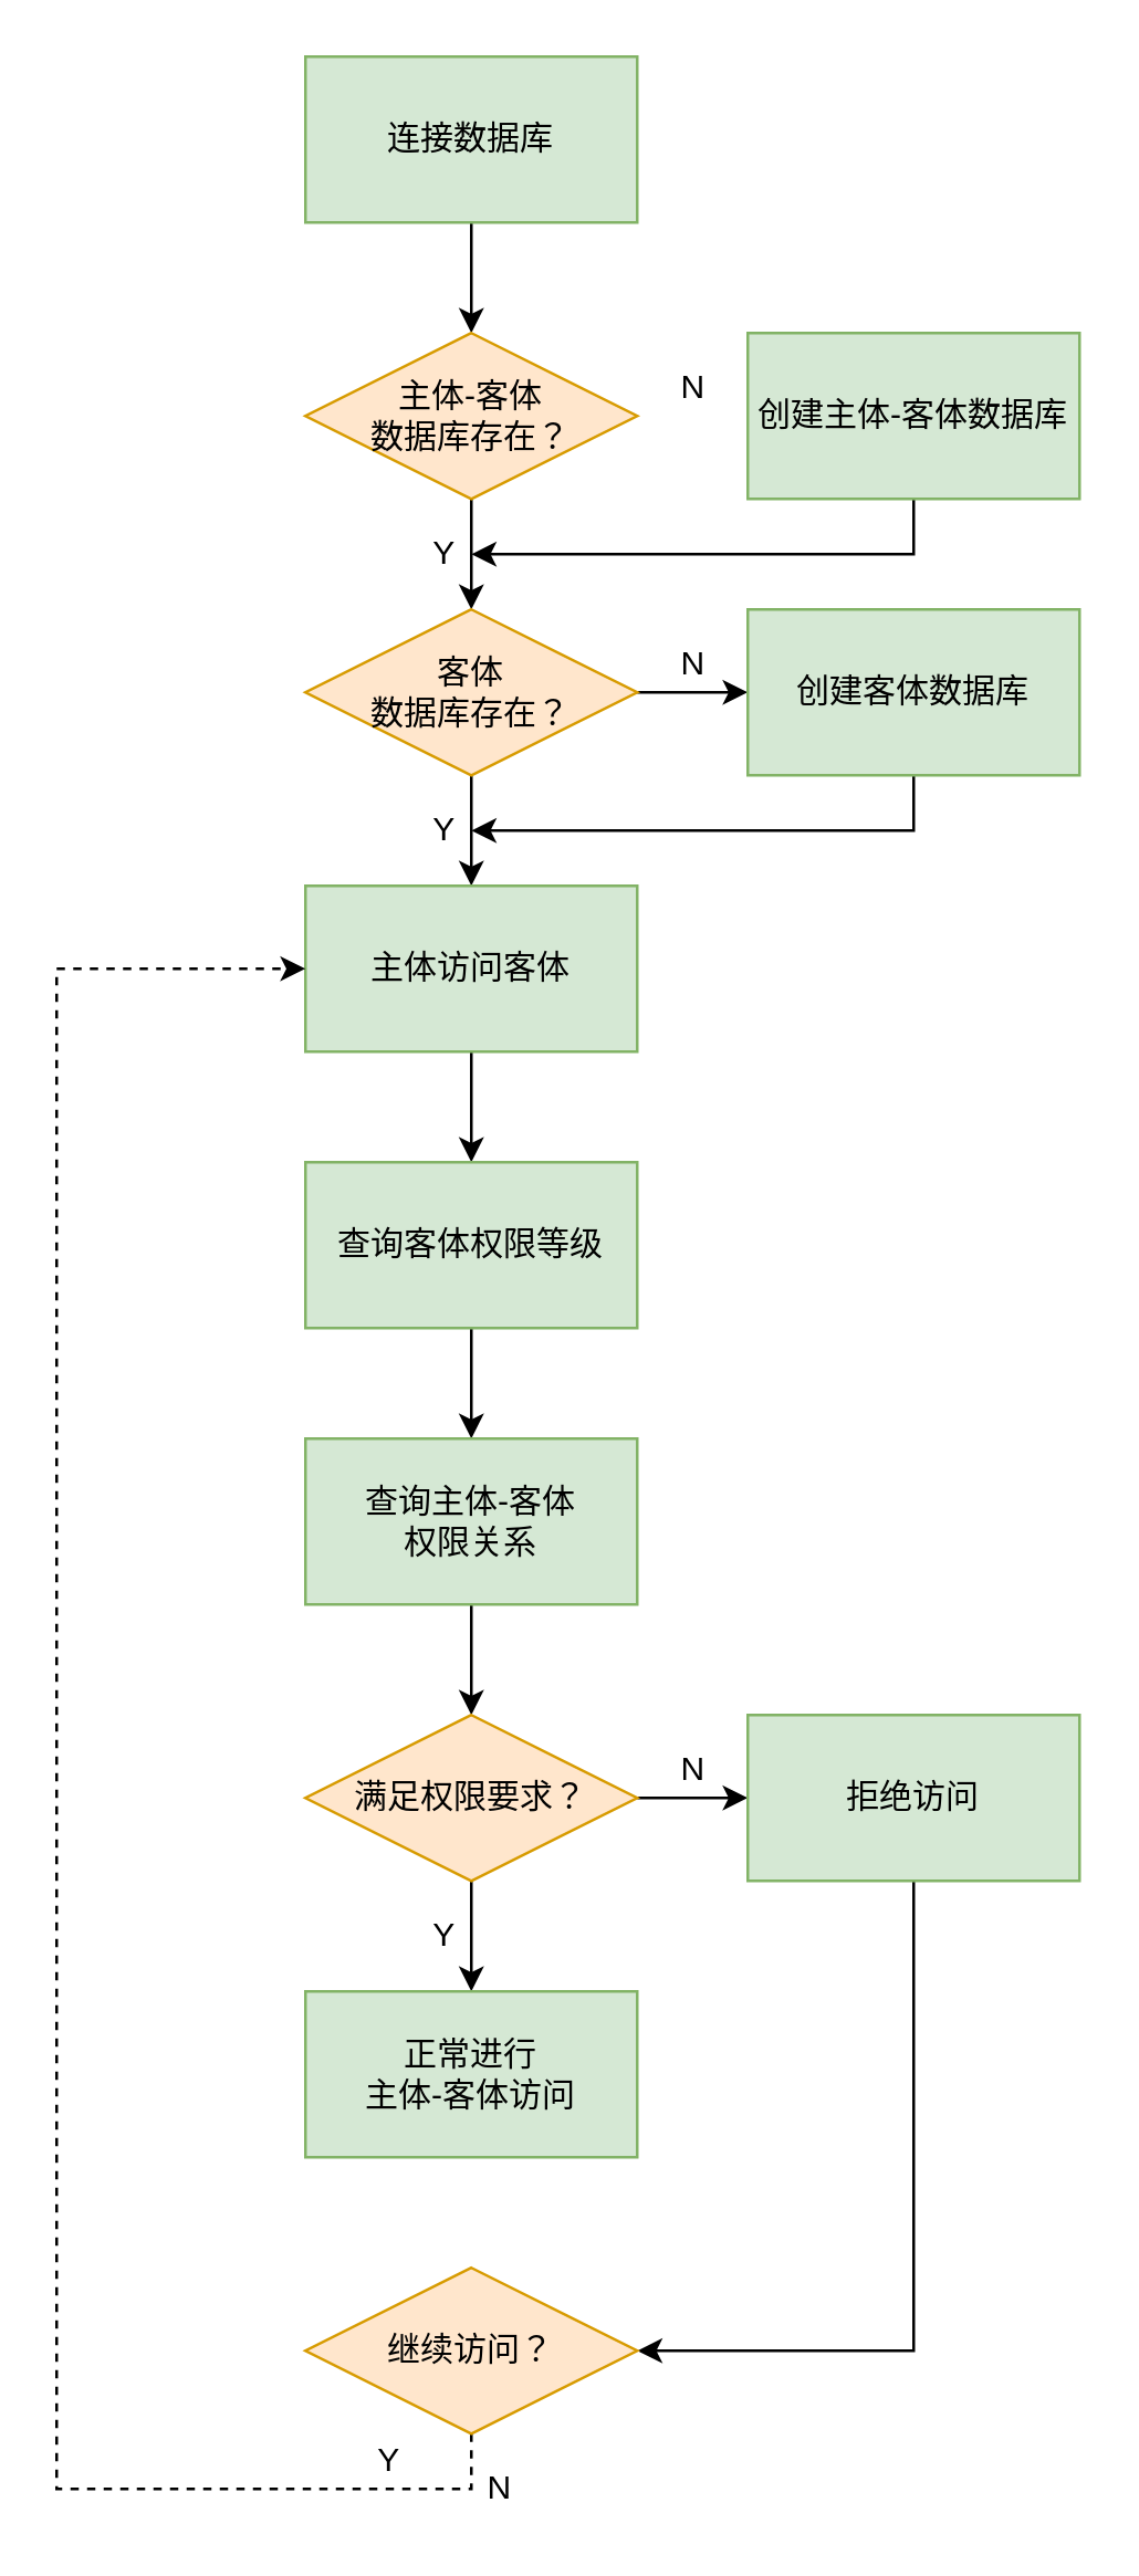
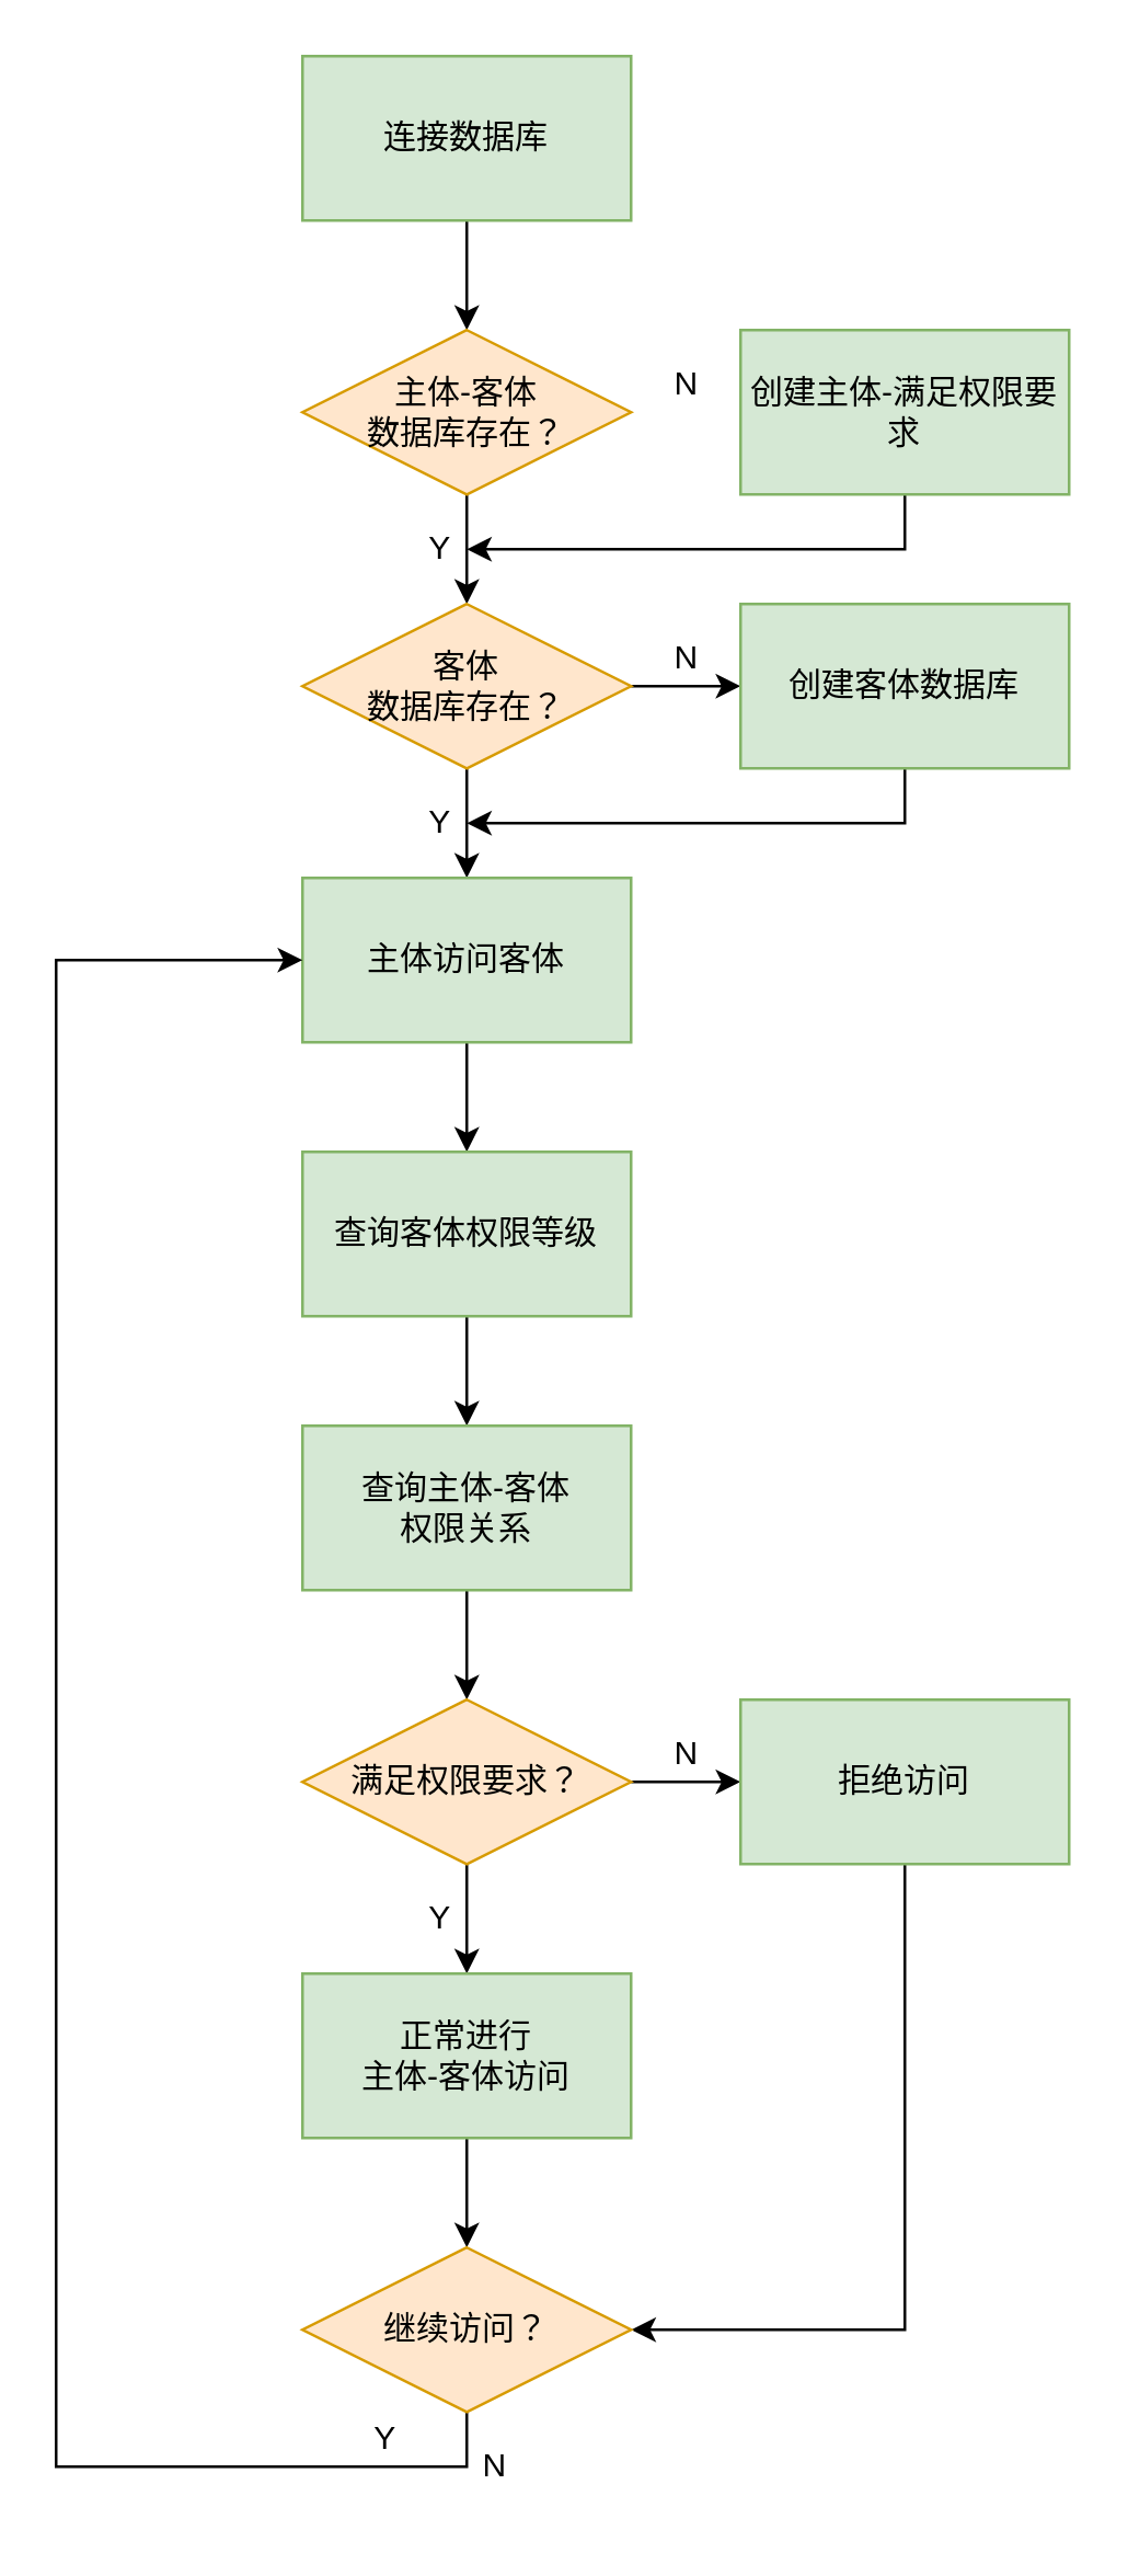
  <mxCell id="0" />
  <mxCell id="1" parent="0" />
  <mxCell id="2" style="edgeStyle=orthogonalEdgeStyle;rounded=0;orthogonalLoop=1;jettySize=auto;html=1;exitX=0.5;exitY=1;exitDx=0;exitDy=0;entryX=0.5;entryY=0;entryDx=0;entryDy=0;" edge="1" parent="1" source="3" target="5"><mxGeometry relative="1" as="geometry" /></mxCell>
  <mxCell id="3" value="连接数据库" style="rounded=0;whiteSpace=wrap;html=1;fillColor=#d5e8d4;strokeColor=#82b366;" vertex="1" parent="1"><mxGeometry x="110" y="20" width="120" height="60" as="geometry" /></mxCell>
  <mxCell id="4" style="edgeStyle=orthogonalEdgeStyle;rounded=0;orthogonalLoop=1;jettySize=auto;html=1;exitX=0.5;exitY=1;exitDx=0;exitDy=0;entryX=0.5;entryY=0;entryDx=0;entryDy=0;" edge="1" parent="1" source="5" target="10"><mxGeometry relative="1" as="geometry" /></mxCell>
  <mxCell id="5" value="主体-客体&lt;br&gt;数据库存在？" style="rhombus;whiteSpace=wrap;html=1;fillColor=#ffe6cc;strokeColor=#d79b00;" vertex="1" parent="1"><mxGeometry x="110" y="120" width="120" height="60" as="geometry" /></mxCell>
  <mxCell id="6" style="edgeStyle=orthogonalEdgeStyle;rounded=0;orthogonalLoop=1;jettySize=auto;html=1;exitX=0.5;exitY=1;exitDx=0;exitDy=0;" edge="1" parent="1" source="7"><mxGeometry relative="1" as="geometry"><mxPoint x="170" y="200" as="targetPoint" /><Array as="points"><mxPoint x="330" y="200" /></Array></mxGeometry></mxCell>
- <mxCell id="7" value="创建主体-客体数据库" style="rounded=0;whiteSpace=wrap;html=1;fillColor=#d5e8d4;strokeColor=#82b366;" vertex="1" parent="1"><mxGeometry x="270" y="120" width="120" height="60" as="geometry" /></mxCell>
+ <mxCell id="7" value="创建主体-满足权限要求" style="rounded=0;whiteSpace=wrap;html=1;fillColor=#d5e8d4;strokeColor=#82b366;" vertex="1" parent="1"><mxGeometry x="270" y="120" width="120" height="60" as="geometry" /></mxCell>
  <mxCell id="8" style="edgeStyle=orthogonalEdgeStyle;rounded=0;orthogonalLoop=1;jettySize=auto;html=1;exitX=0.5;exitY=1;exitDx=0;exitDy=0;entryX=0.5;entryY=0;entryDx=0;entryDy=0;" edge="1" parent="1" source="10" target="14"><mxGeometry relative="1" as="geometry" /></mxCell>
  <mxCell id="9" style="edgeStyle=orthogonalEdgeStyle;rounded=0;orthogonalLoop=1;jettySize=auto;html=1;exitX=1;exitY=0.5;exitDx=0;exitDy=0;entryX=0;entryY=0.5;entryDx=0;entryDy=0;" edge="1" parent="1" source="10" target="12"><mxGeometry relative="1" as="geometry" /></mxCell>
  <mxCell id="10" value="客体&lt;br&gt;数据库存在？" style="rhombus;whiteSpace=wrap;html=1;fillColor=#ffe6cc;strokeColor=#d79b00;" vertex="1" parent="1"><mxGeometry x="110" y="220" width="120" height="60" as="geometry" /></mxCell>
  <mxCell id="11" style="edgeStyle=orthogonalEdgeStyle;rounded=0;orthogonalLoop=1;jettySize=auto;html=1;exitX=0.5;exitY=1;exitDx=0;exitDy=0;" edge="1" parent="1" source="12"><mxGeometry relative="1" as="geometry"><mxPoint x="170" y="300" as="targetPoint" /><Array as="points"><mxPoint x="330" y="300" /></Array></mxGeometry></mxCell>
  <mxCell id="12" value="创建客体数据库" style="rounded=0;whiteSpace=wrap;html=1;fillColor=#d5e8d4;strokeColor=#82b366;" vertex="1" parent="1"><mxGeometry x="270" y="220" width="120" height="60" as="geometry" /></mxCell>
  <mxCell id="13" style="edgeStyle=orthogonalEdgeStyle;rounded=0;orthogonalLoop=1;jettySize=auto;html=1;exitX=0.5;exitY=1;exitDx=0;exitDy=0;entryX=0.5;entryY=0;entryDx=0;entryDy=0;" edge="1" parent="1" source="14" target="16"><mxGeometry relative="1" as="geometry" /></mxCell>
  <mxCell id="14" value="主体访问客体" style="rounded=0;whiteSpace=wrap;html=1;fillColor=#d5e8d4;strokeColor=#82b366;" vertex="1" parent="1"><mxGeometry x="110" y="320" width="120" height="60" as="geometry" /></mxCell>
  <mxCell id="15" style="edgeStyle=orthogonalEdgeStyle;rounded=0;orthogonalLoop=1;jettySize=auto;html=1;exitX=0.5;exitY=1;exitDx=0;exitDy=0;entryX=0.5;entryY=0;entryDx=0;entryDy=0;" edge="1" parent="1" source="16" target="18"><mxGeometry relative="1" as="geometry" /></mxCell>
  <mxCell id="16" value="查询客体权限等级" style="rounded=0;whiteSpace=wrap;html=1;fillColor=#d5e8d4;strokeColor=#82b366;" vertex="1" parent="1"><mxGeometry x="110" y="420" width="120" height="60" as="geometry" /></mxCell>
  <mxCell id="17" style="edgeStyle=orthogonalEdgeStyle;rounded=0;orthogonalLoop=1;jettySize=auto;html=1;exitX=0.5;exitY=1;exitDx=0;exitDy=0;entryX=0.5;entryY=0;entryDx=0;entryDy=0;" edge="1" parent="1" source="18" target="21"><mxGeometry relative="1" as="geometry" /></mxCell>
  <mxCell id="18" value="查询主体-客体&lt;br&gt;权限关系" style="rounded=0;whiteSpace=wrap;html=1;fillColor=#d5e8d4;strokeColor=#82b366;" vertex="1" parent="1"><mxGeometry x="110" y="520" width="120" height="60" as="geometry" /></mxCell>
  <mxCell id="19" style="edgeStyle=orthogonalEdgeStyle;rounded=0;orthogonalLoop=1;jettySize=auto;html=1;exitX=1;exitY=0.5;exitDx=0;exitDy=0;entryX=0;entryY=0.5;entryDx=0;entryDy=0;" edge="1" parent="1" source="21" target="23"><mxGeometry relative="1" as="geometry" /></mxCell>
  <mxCell id="20" style="edgeStyle=orthogonalEdgeStyle;rounded=0;orthogonalLoop=1;jettySize=auto;html=1;exitX=0.5;exitY=1;exitDx=0;exitDy=0;entryX=0.5;entryY=0;entryDx=0;entryDy=0;" edge="1" parent="1" source="21" target="25"><mxGeometry relative="1" as="geometry" /></mxCell>
  <mxCell id="21" value="满足权限要求？" style="rhombus;whiteSpace=wrap;html=1;fillColor=#ffe6cc;strokeColor=#d79b00;" vertex="1" parent="1"><mxGeometry x="110" y="620" width="120" height="60" as="geometry" /></mxCell>
  <mxCell id="22" style="edgeStyle=orthogonalEdgeStyle;rounded=0;orthogonalLoop=1;jettySize=auto;html=1;exitX=0.5;exitY=1;exitDx=0;exitDy=0;entryX=1;entryY=0.5;entryDx=0;entryDy=0;" edge="1" parent="1" source="23" target="33"><mxGeometry relative="1" as="geometry" /></mxCell>
  <mxCell id="23" value="&lt;font face=&quot;helvetica&quot;&gt;拒绝访问&lt;/font&gt;" style="rounded=0;whiteSpace=wrap;html=1;fillColor=#d5e8d4;strokeColor=#82b366;" vertex="1" parent="1"><mxGeometry x="270" y="620" width="120" height="60" as="geometry" /></mxCell>
+ <mxCell id="24" style="edgeStyle=orthogonalEdgeStyle;rounded=0;orthogonalLoop=1;jettySize=auto;html=1;exitX=0.5;exitY=1;exitDx=0;exitDy=0;entryX=0.5;entryY=0;entryDx=0;entryDy=0;" edge="1" parent="1" source="25" target="33"><mxGeometry relative="1" as="geometry" /></mxCell>
  <mxCell id="25" value="正常进行&lt;br&gt;主体-客体访问" style="rounded=0;whiteSpace=wrap;html=1;fillColor=#d5e8d4;strokeColor=#82b366;" vertex="1" parent="1"><mxGeometry x="110" y="720" width="120" height="60" as="geometry" /></mxCell>
  <mxCell id="26" value="Y" style="text;html=1;align=center;verticalAlign=middle;resizable=0;points=[];autosize=1;strokeColor=none;fillColor=none;" vertex="1" parent="1"><mxGeometry x="150" y="190" width="20" height="20" as="geometry" /></mxCell>
  <mxCell id="27" value="N" style="text;html=1;align=center;verticalAlign=middle;resizable=0;points=[];autosize=1;strokeColor=none;fillColor=none;" vertex="1" parent="1"><mxGeometry x="240" y="130" width="20" height="20" as="geometry" /></mxCell>
  <mxCell id="28" value="Y" style="text;html=1;align=center;verticalAlign=middle;resizable=0;points=[];autosize=1;strokeColor=none;fillColor=none;" vertex="1" parent="1"><mxGeometry x="150" y="290" width="20" height="20" as="geometry" /></mxCell>
  <mxCell id="29" value="N" style="text;html=1;align=center;verticalAlign=middle;resizable=0;points=[];autosize=1;strokeColor=none;fillColor=none;" vertex="1" parent="1"><mxGeometry x="240" y="230" width="20" height="20" as="geometry" /></mxCell>
  <mxCell id="30" value="Y" style="text;html=1;align=center;verticalAlign=middle;resizable=0;points=[];autosize=1;strokeColor=none;fillColor=none;" vertex="1" parent="1"><mxGeometry x="150" y="690" width="20" height="20" as="geometry" /></mxCell>
  <mxCell id="31" value="N" style="text;html=1;align=center;verticalAlign=middle;resizable=0;points=[];autosize=1;strokeColor=none;fillColor=none;" vertex="1" parent="1"><mxGeometry x="240" y="630" width="20" height="20" as="geometry" /></mxCell>
- <mxCell id="32" style="edgeStyle=orthogonalEdgeStyle;rounded=0;orthogonalLoop=1;jettySize=auto;html=1;exitX=0.5;exitY=1;exitDx=0;exitDy=0;entryX=0;entryY=0.5;entryDx=0;entryDy=0;dashed=1;" edge="1" parent="1" source="33" target="14"><mxGeometry relative="1" as="geometry"><Array as="points"><mxPoint x="170" y="900" /><mxPoint x="20" y="900" /><mxPoint x="20" y="350" /></Array></mxGeometry></mxCell>
+ <mxCell id="32" style="edgeStyle=orthogonalEdgeStyle;rounded=0;orthogonalLoop=1;jettySize=auto;html=1;exitX=0.5;exitY=1;exitDx=0;exitDy=0;entryX=0;entryY=0.5;entryDx=0;entryDy=0;" edge="1" parent="1" source="33" target="14"><mxGeometry relative="1" as="geometry"><Array as="points"><mxPoint x="170" y="900" /><mxPoint x="20" y="900" /><mxPoint x="20" y="350" /></Array></mxGeometry></mxCell>
  <mxCell id="33" value="继续访问？" style="rhombus;whiteSpace=wrap;html=1;fillColor=#ffe6cc;strokeColor=#d79b00;" vertex="1" parent="1"><mxGeometry x="110" y="820" width="120" height="60" as="geometry" /></mxCell>
  <mxCell id="34" value="Y" style="text;html=1;align=center;verticalAlign=middle;resizable=0;points=[];autosize=1;strokeColor=none;fillColor=none;" vertex="1" parent="1"><mxGeometry x="130" y="880" width="20" height="20" as="geometry" /></mxCell>
  <mxCell id="35" value="N" style="text;html=1;align=center;verticalAlign=middle;resizable=0;points=[];autosize=1;strokeColor=none;fillColor=none;" vertex="1" parent="1"><mxGeometry x="170" y="890" width="20" height="20" as="geometry" /></mxCell>
